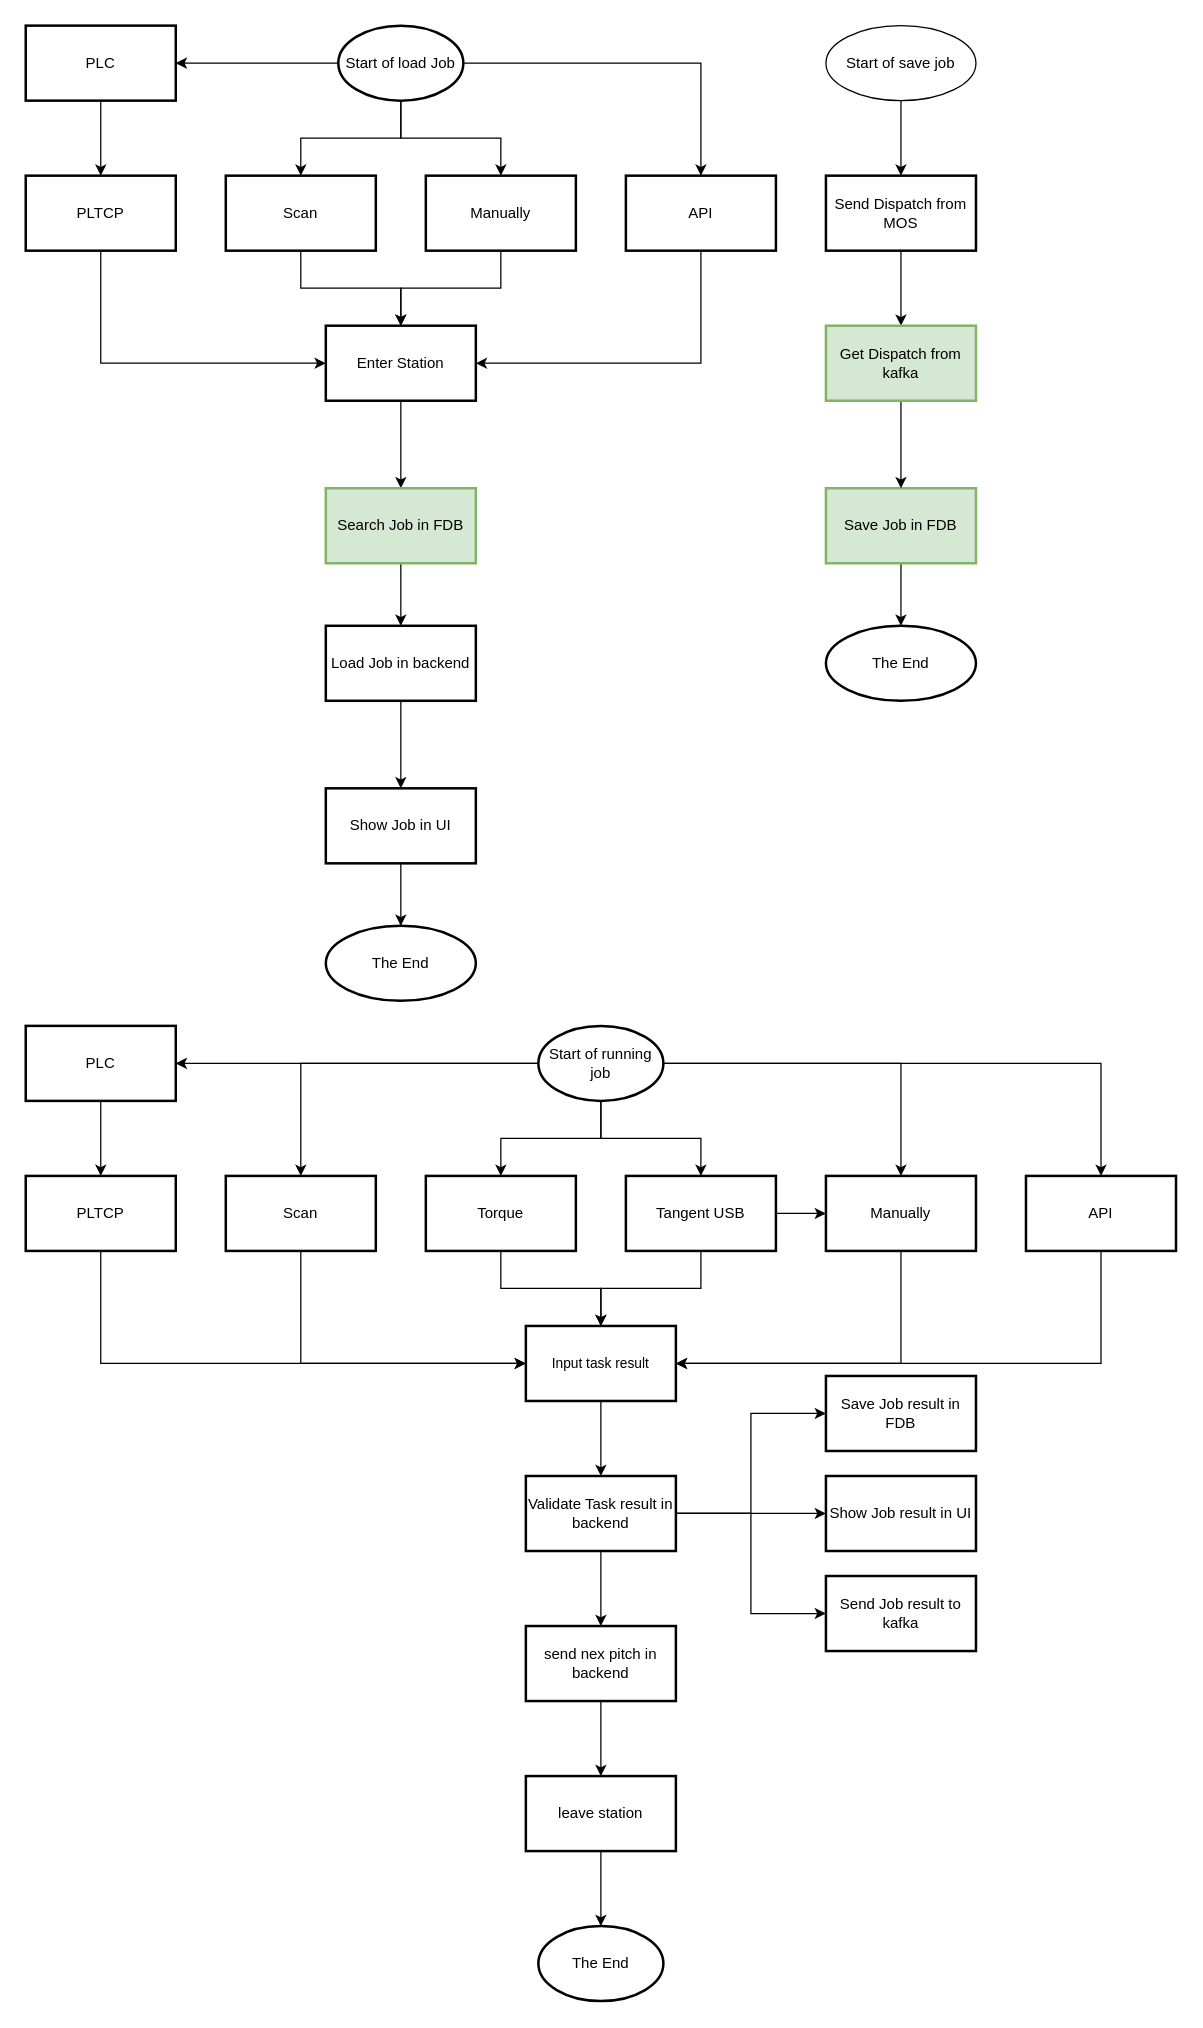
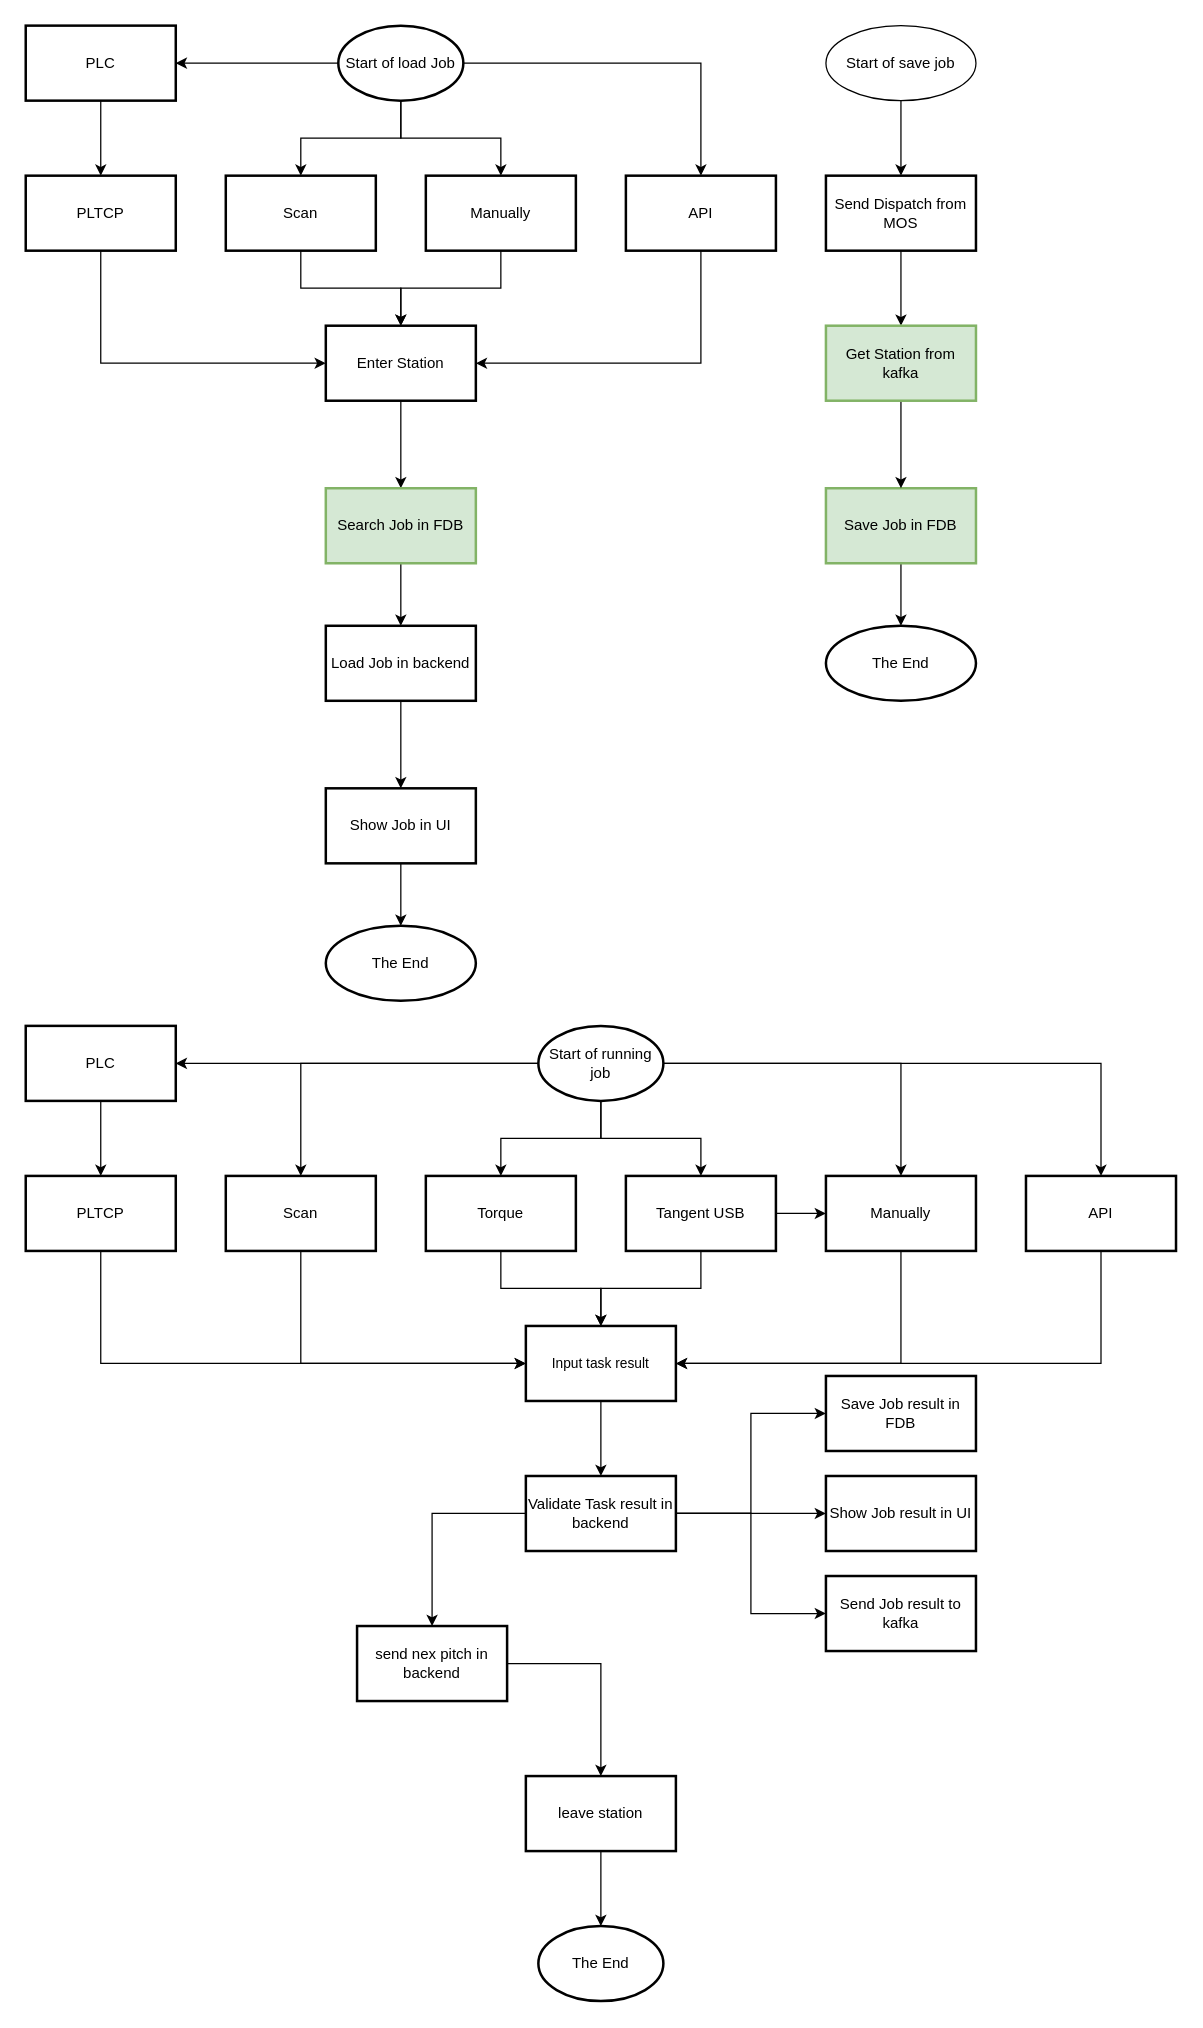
  <mxCell id="0" />
  <mxCell id="1" parent="0" />
  <mxCell id="2" value="" style="edgeStyle=orthogonalEdgeStyle;rounded=0;orthogonalLoop=1;jettySize=auto;html=1;" parent="1" source="6" target="14" edge="1"><mxGeometry relative="1" as="geometry" /></mxCell>
  <mxCell id="3" value="" style="edgeStyle=orthogonalEdgeStyle;rounded=0;orthogonalLoop=1;jettySize=auto;html=1;" parent="1" source="6" target="20" edge="1"><mxGeometry relative="1" as="geometry" /></mxCell>
  <mxCell id="4" style="edgeStyle=orthogonalEdgeStyle;rounded=0;orthogonalLoop=1;jettySize=auto;html=1;" parent="1" source="6" target="16" edge="1"><mxGeometry relative="1" as="geometry" /></mxCell>
  <mxCell id="5" style="edgeStyle=orthogonalEdgeStyle;rounded=0;orthogonalLoop=1;jettySize=auto;html=1;" parent="1" source="6" target="22" edge="1"><mxGeometry relative="1" as="geometry" /></mxCell>
  <mxCell id="6" value="Start of load Job" style="strokeWidth=2;html=1;shape=mxgraph.flowchart.start_1;whiteSpace=wrap;" parent="1" vertex="1"><mxGeometry x="270" y="20" width="100" height="60" as="geometry" /></mxCell>
  <mxCell id="7" value="" style="edgeStyle=orthogonalEdgeStyle;rounded=0;orthogonalLoop=1;jettySize=auto;html=1;entryX=0.5;entryY=0;entryDx=0;entryDy=0;" parent="1" source="8" target="60" edge="1"><mxGeometry relative="1" as="geometry" /></mxCell>
  <mxCell id="8" value="Enter Station" style="whiteSpace=wrap;html=1;strokeWidth=2;" parent="1" vertex="1"><mxGeometry x="260" y="260" width="120" height="60" as="geometry" /></mxCell>
  <mxCell id="9" value="" style="edgeStyle=orthogonalEdgeStyle;rounded=0;orthogonalLoop=1;jettySize=auto;html=1;" parent="1" source="10" target="12" edge="1"><mxGeometry relative="1" as="geometry" /></mxCell>
  <mxCell id="10" value="Load Job in backend" style="whiteSpace=wrap;html=1;strokeWidth=2;" parent="1" vertex="1"><mxGeometry x="260" y="500" width="120" height="60" as="geometry" /></mxCell>
  <mxCell id="11" value="" style="edgeStyle=orthogonalEdgeStyle;rounded=0;orthogonalLoop=1;jettySize=auto;html=1;" parent="1" source="12" target="25" edge="1"><mxGeometry relative="1" as="geometry" /></mxCell>
  <mxCell id="12" value="Show Job in UI" style="whiteSpace=wrap;html=1;strokeWidth=2;" parent="1" vertex="1"><mxGeometry x="260" y="630" width="120" height="60" as="geometry" /></mxCell>
  <mxCell id="13" style="edgeStyle=orthogonalEdgeStyle;rounded=0;orthogonalLoop=1;jettySize=auto;html=1;entryX=0.5;entryY=0;entryDx=0;entryDy=0;" parent="1" source="14" target="8" edge="1"><mxGeometry relative="1" as="geometry"><Array as="points"><mxPoint x="240" y="230" /><mxPoint x="320" y="230" /></Array></mxGeometry></mxCell>
  <mxCell id="14" value="Scan" style="whiteSpace=wrap;html=1;strokeWidth=2;" parent="1" vertex="1"><mxGeometry x="180" y="140" width="120" height="60" as="geometry" /></mxCell>
  <mxCell id="15" style="edgeStyle=orthogonalEdgeStyle;rounded=0;orthogonalLoop=1;jettySize=auto;html=1;entryX=0.5;entryY=0;entryDx=0;entryDy=0;" parent="1" source="16" target="8" edge="1"><mxGeometry relative="1" as="geometry"><Array as="points"><mxPoint x="400" y="230" /><mxPoint x="320" y="230" /></Array></mxGeometry></mxCell>
  <mxCell id="16" value="Manually" style="whiteSpace=wrap;html=1;strokeWidth=2;" parent="1" vertex="1"><mxGeometry x="340" y="140" width="120" height="60" as="geometry" /></mxCell>
  <mxCell id="17" style="edgeStyle=orthogonalEdgeStyle;rounded=0;orthogonalLoop=1;jettySize=auto;html=1;entryX=0;entryY=0.5;entryDx=0;entryDy=0;" parent="1" source="18" target="8" edge="1"><mxGeometry relative="1" as="geometry"><Array as="points"><mxPoint x="80" y="290" /></Array></mxGeometry></mxCell>
  <mxCell id="18" value="PLTCP" style="whiteSpace=wrap;html=1;strokeWidth=2;" parent="1" vertex="1"><mxGeometry x="20" y="140" width="120" height="60" as="geometry" /></mxCell>
  <mxCell id="19" value="" style="edgeStyle=orthogonalEdgeStyle;rounded=0;orthogonalLoop=1;jettySize=auto;html=1;" parent="1" source="20" target="18" edge="1"><mxGeometry relative="1" as="geometry" /></mxCell>
  <mxCell id="20" value="PLC" style="whiteSpace=wrap;html=1;strokeWidth=2;" parent="1" vertex="1"><mxGeometry x="20" y="20" width="120" height="60" as="geometry" /></mxCell>
  <mxCell id="21" style="edgeStyle=orthogonalEdgeStyle;rounded=0;orthogonalLoop=1;jettySize=auto;html=1;entryX=1;entryY=0.5;entryDx=0;entryDy=0;" parent="1" source="22" target="8" edge="1"><mxGeometry relative="1" as="geometry"><Array as="points"><mxPoint x="560" y="290" /></Array></mxGeometry></mxCell>
  <mxCell id="22" value="API" style="whiteSpace=wrap;html=1;strokeWidth=2;" parent="1" vertex="1"><mxGeometry x="500" y="140" width="120" height="60" as="geometry" /></mxCell>
  <mxCell id="23" value="" style="edgeStyle=orthogonalEdgeStyle;rounded=0;orthogonalLoop=1;jettySize=auto;html=1;" parent="1" source="24" target="56" edge="1"><mxGeometry relative="1" as="geometry" /></mxCell>
- <mxCell id="24" value="send nex pitch in backend" style="whiteSpace=wrap;html=1;strokeWidth=2;" parent="1" vertex="1"><mxGeometry x="420" y="1300" width="120" height="60" as="geometry" /></mxCell>
+ <mxCell id="24" value="send nex pitch in backend" style="whiteSpace=wrap;html=1;strokeWidth=2;" parent="1" vertex="1"><mxGeometry x="285" y="1300" width="120" height="60" as="geometry" /></mxCell>
  <mxCell id="25" value="The End" style="ellipse;whiteSpace=wrap;html=1;strokeWidth=2;" parent="1" vertex="1"><mxGeometry x="260" y="740" width="120" height="60" as="geometry" /></mxCell>
  <mxCell id="26" value="" style="edgeStyle=orthogonalEdgeStyle;rounded=0;orthogonalLoop=1;jettySize=auto;html=1;" parent="1" source="32" target="42" edge="1"><mxGeometry relative="1" as="geometry" /></mxCell>
  <mxCell id="27" value="" style="edgeStyle=orthogonalEdgeStyle;rounded=0;orthogonalLoop=1;jettySize=auto;html=1;" parent="1" source="32" target="48" edge="1"><mxGeometry relative="1" as="geometry" /></mxCell>
  <mxCell id="28" style="edgeStyle=orthogonalEdgeStyle;rounded=0;orthogonalLoop=1;jettySize=auto;html=1;" parent="1" source="32" target="44" edge="1"><mxGeometry relative="1" as="geometry" /></mxCell>
  <mxCell id="29" style="edgeStyle=orthogonalEdgeStyle;rounded=0;orthogonalLoop=1;jettySize=auto;html=1;" parent="1" source="32" target="50" edge="1"><mxGeometry relative="1" as="geometry" /></mxCell>
  <mxCell id="30" style="edgeStyle=orthogonalEdgeStyle;rounded=0;orthogonalLoop=1;jettySize=auto;html=1;entryX=0.5;entryY=0;entryDx=0;entryDy=0;" parent="1" source="32" target="53" edge="1"><mxGeometry relative="1" as="geometry" /></mxCell>
  <mxCell id="31" style="edgeStyle=orthogonalEdgeStyle;rounded=0;orthogonalLoop=1;jettySize=auto;html=1;entryX=0.5;entryY=0;entryDx=0;entryDy=0;" parent="1" source="32" target="58" edge="1"><mxGeometry relative="1" as="geometry" /></mxCell>
  <mxCell id="32" value="Start of running job" style="strokeWidth=2;html=1;shape=mxgraph.flowchart.start_1;whiteSpace=wrap;" parent="1" vertex="1"><mxGeometry x="430" y="820" width="100" height="60" as="geometry" /></mxCell>
  <mxCell id="33" value="" style="edgeStyle=orthogonalEdgeStyle;rounded=0;orthogonalLoop=1;jettySize=auto;html=1;" parent="1" source="34" target="39" edge="1"><mxGeometry relative="1" as="geometry" /></mxCell>
  <mxCell id="34" value="&lt;span style=&quot;font-size: 11px ; background-color: rgb(255 , 255 , 255)&quot;&gt;Input task result&lt;/span&gt;" style="whiteSpace=wrap;html=1;strokeWidth=2;" parent="1" vertex="1"><mxGeometry x="420" y="1060" width="120" height="60" as="geometry" /></mxCell>
  <mxCell id="35" style="edgeStyle=orthogonalEdgeStyle;rounded=0;orthogonalLoop=1;jettySize=auto;html=1;entryX=0;entryY=0.5;entryDx=0;entryDy=0;" parent="1" source="39" target="40" edge="1"><mxGeometry relative="1" as="geometry" /></mxCell>
  <mxCell id="36" style="edgeStyle=orthogonalEdgeStyle;rounded=0;orthogonalLoop=1;jettySize=auto;html=1;entryX=0;entryY=0.5;entryDx=0;entryDy=0;" parent="1" source="39" target="54" edge="1"><mxGeometry relative="1" as="geometry" /></mxCell>
  <mxCell id="37" style="edgeStyle=orthogonalEdgeStyle;rounded=0;orthogonalLoop=1;jettySize=auto;html=1;entryX=0;entryY=0.5;entryDx=0;entryDy=0;" parent="1" source="39" target="69" edge="1"><mxGeometry relative="1" as="geometry" /></mxCell>
  <mxCell id="38" value="" style="edgeStyle=orthogonalEdgeStyle;rounded=0;orthogonalLoop=1;jettySize=auto;html=1;" parent="1" source="39" target="24" edge="1"><mxGeometry relative="1" as="geometry" /></mxCell>
  <mxCell id="39" value="Validate Task result in backend" style="whiteSpace=wrap;html=1;strokeWidth=2;" parent="1" vertex="1"><mxGeometry x="420" y="1180" width="120" height="60" as="geometry" /></mxCell>
  <mxCell id="40" value="Save Job result in FDB" style="whiteSpace=wrap;html=1;strokeWidth=2;" parent="1" vertex="1"><mxGeometry x="660" y="1100" width="120" height="60" as="geometry" /></mxCell>
  <mxCell id="41" style="edgeStyle=orthogonalEdgeStyle;rounded=0;orthogonalLoop=1;jettySize=auto;html=1;entryX=0;entryY=0.5;entryDx=0;entryDy=0;" parent="1" source="42" target="34" edge="1"><mxGeometry relative="1" as="geometry"><Array as="points"><mxPoint x="240" y="1090" /></Array></mxGeometry></mxCell>
  <mxCell id="42" value="Scan" style="whiteSpace=wrap;html=1;strokeWidth=2;" parent="1" vertex="1"><mxGeometry x="180" y="940" width="120" height="60" as="geometry" /></mxCell>
  <mxCell id="43" style="edgeStyle=orthogonalEdgeStyle;rounded=0;orthogonalLoop=1;jettySize=auto;html=1;entryX=1;entryY=0.5;entryDx=0;entryDy=0;" parent="1" source="44" target="34" edge="1"><mxGeometry relative="1" as="geometry"><mxPoint x="470" y="1120" as="targetPoint" /><Array as="points"><mxPoint x="720" y="1090" /></Array></mxGeometry></mxCell>
  <mxCell id="44" value="Manually" style="whiteSpace=wrap;html=1;strokeWidth=2;" parent="1" vertex="1"><mxGeometry x="660" y="940" width="120" height="60" as="geometry" /></mxCell>
  <mxCell id="45" style="edgeStyle=orthogonalEdgeStyle;rounded=0;orthogonalLoop=1;jettySize=auto;html=1;entryX=0;entryY=0.5;entryDx=0;entryDy=0;" parent="1" source="46" target="34" edge="1"><mxGeometry relative="1" as="geometry"><Array as="points"><mxPoint x="80" y="1090" /></Array></mxGeometry></mxCell>
  <mxCell id="46" value="PLTCP" style="whiteSpace=wrap;html=1;strokeWidth=2;" parent="1" vertex="1"><mxGeometry x="20" y="940" width="120" height="60" as="geometry" /></mxCell>
  <mxCell id="47" value="" style="edgeStyle=orthogonalEdgeStyle;rounded=0;orthogonalLoop=1;jettySize=auto;html=1;" parent="1" source="48" target="46" edge="1"><mxGeometry relative="1" as="geometry" /></mxCell>
  <mxCell id="48" value="PLC" style="whiteSpace=wrap;html=1;strokeWidth=2;" parent="1" vertex="1"><mxGeometry x="20" y="820" width="120" height="60" as="geometry" /></mxCell>
  <mxCell id="49" value="" style="edgeStyle=orthogonalEdgeStyle;rounded=0;orthogonalLoop=1;jettySize=auto;html=1;" parent="1" source="50" target="34" edge="1"><mxGeometry relative="1" as="geometry" /></mxCell>
  <mxCell id="50" value="Torque" style="whiteSpace=wrap;html=1;strokeWidth=2;" parent="1" vertex="1"><mxGeometry x="340" y="940" width="120" height="60" as="geometry" /></mxCell>
  <mxCell id="51" style="edgeStyle=orthogonalEdgeStyle;rounded=0;orthogonalLoop=1;jettySize=auto;html=1;entryX=0.5;entryY=0;entryDx=0;entryDy=0;" parent="1" source="53" target="34" edge="1"><mxGeometry relative="1" as="geometry"><Array as="points"><mxPoint x="560" y="1030" /><mxPoint x="480" y="1030" /></Array></mxGeometry></mxCell>
  <mxCell id="52" value="" style="edgeStyle=orthogonalEdgeStyle;rounded=0;orthogonalLoop=1;jettySize=auto;html=1;" parent="1" source="53" target="44" edge="1"><mxGeometry relative="1" as="geometry" /></mxCell>
  <mxCell id="53" value="Tangent USB" style="whiteSpace=wrap;html=1;strokeWidth=2;" parent="1" vertex="1"><mxGeometry x="500" y="940" width="120" height="60" as="geometry" /></mxCell>
  <mxCell id="54" value="Show Job result in UI" style="whiteSpace=wrap;html=1;strokeWidth=2;" parent="1" vertex="1"><mxGeometry x="660" y="1180" width="120" height="60" as="geometry" /></mxCell>
  <mxCell id="55" value="" style="edgeStyle=orthogonalEdgeStyle;rounded=0;orthogonalLoop=1;jettySize=auto;html=1;" parent="1" source="56" target="71" edge="1"><mxGeometry relative="1" as="geometry" /></mxCell>
  <mxCell id="56" value="leave station" style="whiteSpace=wrap;html=1;strokeWidth=2;" parent="1" vertex="1"><mxGeometry x="420" y="1420" width="120" height="60" as="geometry" /></mxCell>
  <mxCell id="57" style="edgeStyle=orthogonalEdgeStyle;rounded=0;orthogonalLoop=1;jettySize=auto;html=1;entryX=1;entryY=0.5;entryDx=0;entryDy=0;" parent="1" source="58" target="34" edge="1"><mxGeometry relative="1" as="geometry"><Array as="points"><mxPoint x="880" y="1090" /></Array></mxGeometry></mxCell>
  <mxCell id="58" value="API" style="whiteSpace=wrap;html=1;strokeWidth=2;" parent="1" vertex="1"><mxGeometry x="820" y="940" width="120" height="60" as="geometry" /></mxCell>
  <mxCell id="59" value="" style="edgeStyle=orthogonalEdgeStyle;rounded=0;orthogonalLoop=1;jettySize=auto;html=1;" parent="1" source="60" target="10" edge="1"><mxGeometry relative="1" as="geometry" /></mxCell>
  <mxCell id="60" value="Search Job in FDB" style="whiteSpace=wrap;html=1;strokeWidth=2;fillColor=#d5e8d4;strokeColor=#82b366;" parent="1" vertex="1"><mxGeometry x="260" y="390" width="120" height="60" as="geometry" /></mxCell>
  <mxCell id="61" value="" style="edgeStyle=orthogonalEdgeStyle;rounded=0;orthogonalLoop=1;jettySize=auto;html=1;" parent="1" source="62" target="70" edge="1"><mxGeometry relative="1" as="geometry" /></mxCell>
  <mxCell id="62" value="Save Job in FDB" style="whiteSpace=wrap;html=1;strokeWidth=2;fillColor=#d5e8d4;strokeColor=#82b366;" parent="1" vertex="1"><mxGeometry x="660" y="390" width="120" height="60" as="geometry" /></mxCell>
  <mxCell id="63" value="" style="edgeStyle=orthogonalEdgeStyle;rounded=0;orthogonalLoop=1;jettySize=auto;html=1;" parent="1" source="64" target="68" edge="1"><mxGeometry relative="1" as="geometry" /></mxCell>
  <mxCell id="64" value="Send Dispatch from MOS" style="whiteSpace=wrap;html=1;strokeWidth=2;" parent="1" vertex="1"><mxGeometry x="660" y="140" width="120" height="60" as="geometry" /></mxCell>
  <mxCell id="65" value="" style="edgeStyle=orthogonalEdgeStyle;rounded=0;orthogonalLoop=1;jettySize=auto;html=1;" parent="1" source="66" target="64" edge="1"><mxGeometry relative="1" as="geometry" /></mxCell>
  <mxCell id="66" value="Start of save job" style="ellipse;whiteSpace=wrap;html=1;" parent="1" vertex="1"><mxGeometry x="660" y="20" width="120" height="60" as="geometry" /></mxCell>
  <mxCell id="67" value="" style="edgeStyle=orthogonalEdgeStyle;rounded=0;orthogonalLoop=1;jettySize=auto;html=1;" parent="1" source="68" target="62" edge="1"><mxGeometry relative="1" as="geometry" /></mxCell>
- <mxCell id="68" value="Get Dispatch from kafka" style="whiteSpace=wrap;html=1;strokeWidth=2;fillColor=#d5e8d4;strokeColor=#82b366;" parent="1" vertex="1"><mxGeometry x="660" y="260" width="120" height="60" as="geometry" /></mxCell>
+ <mxCell id="68" value="Get Station from kafka" style="whiteSpace=wrap;html=1;strokeWidth=2;fillColor=#d5e8d4;strokeColor=#82b366;" parent="1" vertex="1"><mxGeometry x="660" y="260" width="120" height="60" as="geometry" /></mxCell>
  <mxCell id="69" value="Send Job result to kafka" style="whiteSpace=wrap;html=1;strokeWidth=2;" parent="1" vertex="1"><mxGeometry x="660" y="1260" width="120" height="60" as="geometry" /></mxCell>
  <mxCell id="70" value="The End" style="ellipse;whiteSpace=wrap;html=1;strokeWidth=2;" parent="1" vertex="1"><mxGeometry x="660" y="500" width="120" height="60" as="geometry" /></mxCell>
  <mxCell id="71" value="&lt;span&gt;The End&lt;/span&gt;" style="strokeWidth=2;html=1;shape=mxgraph.flowchart.start_1;whiteSpace=wrap;" parent="1" vertex="1"><mxGeometry x="430" y="1540" width="100" height="60" as="geometry" /></mxCell>
